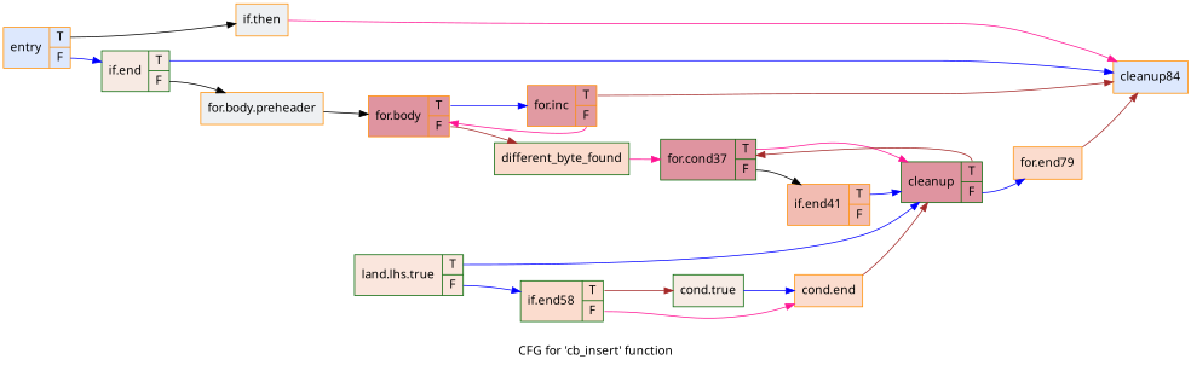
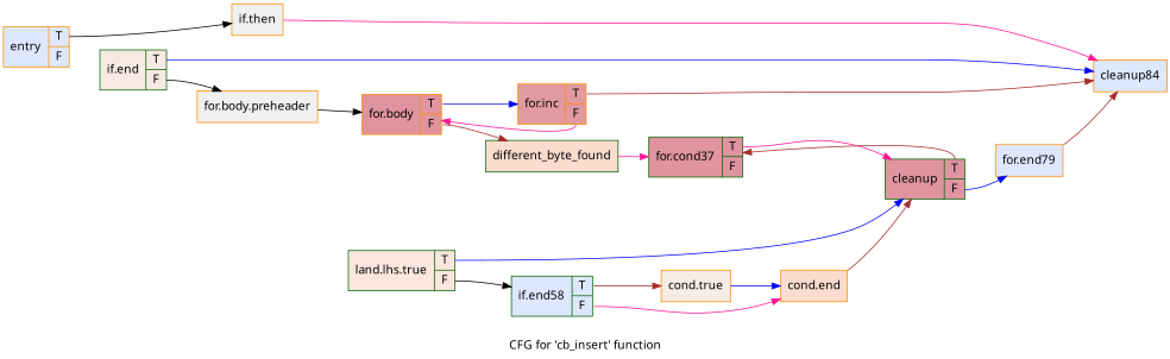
  digraph {
    fontname="Noto Sans"
    label="CFG for 'cb_insert' function"
    rankdir=LR
    node [color=darkorange fillcolor="#b2ccfb70" fontname="Noto Sans" shape=record style=filled]
    edge [color=blue fontname="Noto Sans" tailport=s0]
    n1 [label="{entry|{<s0>T|<s1>F}}"]
    n2 [fillcolor="#d9dce170" label="{if.then}"]
    n3 [color=darkgreen fillcolor="#eed0c070" label="{if.end|{<s0>T|<s1>F}}"]
    n4 [label="{cleanup84}"]
    n5 [fillcolor="#d9dce170" label="{for.body.preheader}"]
    n6 [fillcolor="#b70d2870" label="{for.body|{<s0>T|<s1>F}}"]
    n7 [fillcolor="#bb1b2c70" label="{for.inc|{<s0>T|<s1>F}}"]
    n8 [color=darkgreen fillcolor="#f7af9170" label="{different_byte_found}"]
    n9 [color=darkgreen fillcolor="#b70d2870" label="{for.cond37|{<s0>T|<s1>F}}"]
    n10 [color=darkgreen fillcolor="#b70d2870" label="{cleanup|{<s0>T|<s1>F}}"]
-   n11 [fillcolor="#e1675170" label="{if.end41|{<s0>T|<s1>F}}"]
-   n12 [fillcolor="#f7af9170" label="{for.end79}"]
+   n12 [label="{for.end79}"]
    n13 [color=darkgreen fillcolor="#f3c7b170" label="{land.lhs.true|{<s0>T|<s1>F}}"]
-   n14 [color=darkgreen fillcolor="#f7af9170" label="{if.end58|{<s0>T|<s1>F}}"]
-   n15 [color=darkgreen fillcolor="#ecd3c570" label="{cond.true}"]
+   n14 [color=darkgreen label="{if.end58|{<s0>T|<s1>F}}"]
+   n15 [fillcolor="#ecd3c570" label="{cond.true}"]
    n16 [fillcolor="#f7af9170" label="{cond.end}"]
    n1 -> n2 [color=black]
-   n1 -> n3 [tailport=s1]
    n2 -> n4 [color=deeppink]
    n3 -> n4
    n3 -> n5 [color=black tailport=s1]
    n5 -> n6 [color=black]
    n6 -> n7
    n6 -> n8 [color=brown tailport=s1]
    n7 -> n4 [color=brown]
    n7 -> n6 [color=deeppink tailport=s1]
    n8 -> n9 [color=deeppink]
    n9 -> n10 [color=deeppink]
-   n9 -> n11 [color=black tailport=s1]
    n10 -> n9 [color=brown]
    n10 -> n12 [tailport=s1]
-   n11 -> n10
    n12 -> n4 [color=brown]
    n13 -> n10
-   n13 -> n14 [tailport=s1]
+   n13 -> n14 [color=black tailport=s1]
    n14 -> n15 [color=brown]
    n14 -> n16 [color=deeppink tailport=s1]
    n15 -> n16
    n16 -> n10 [color=brown]
  }
